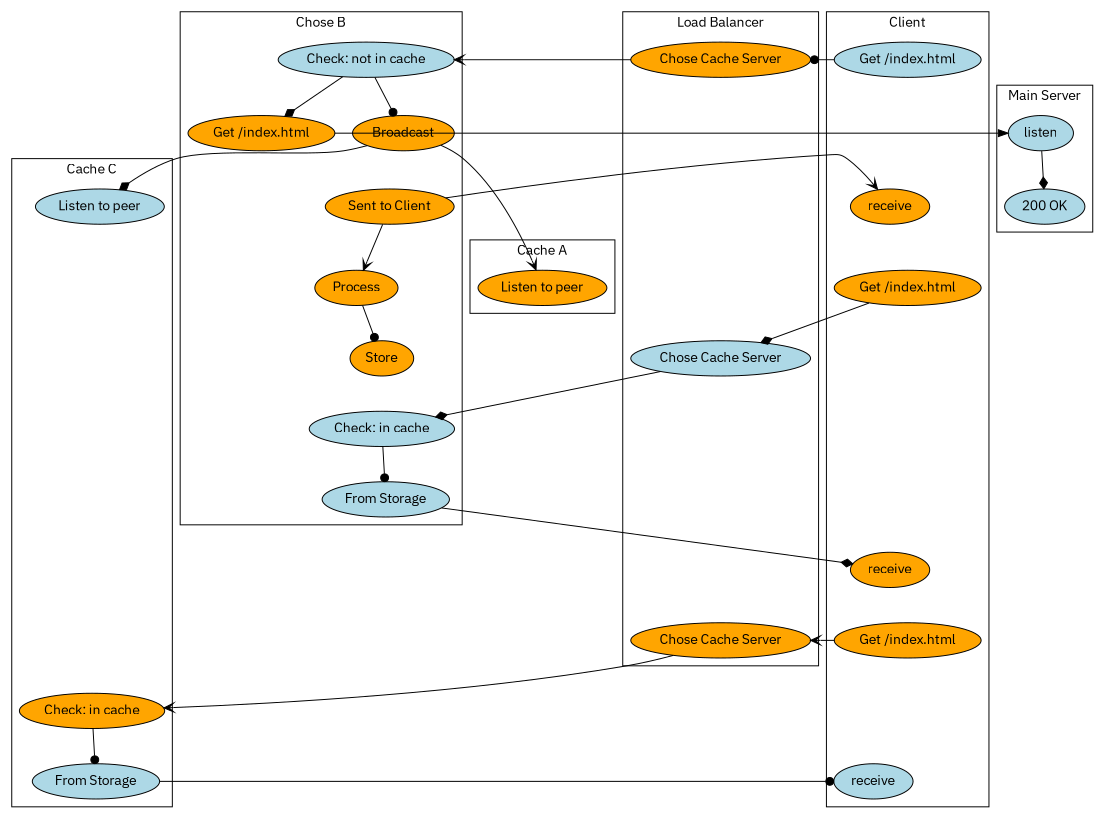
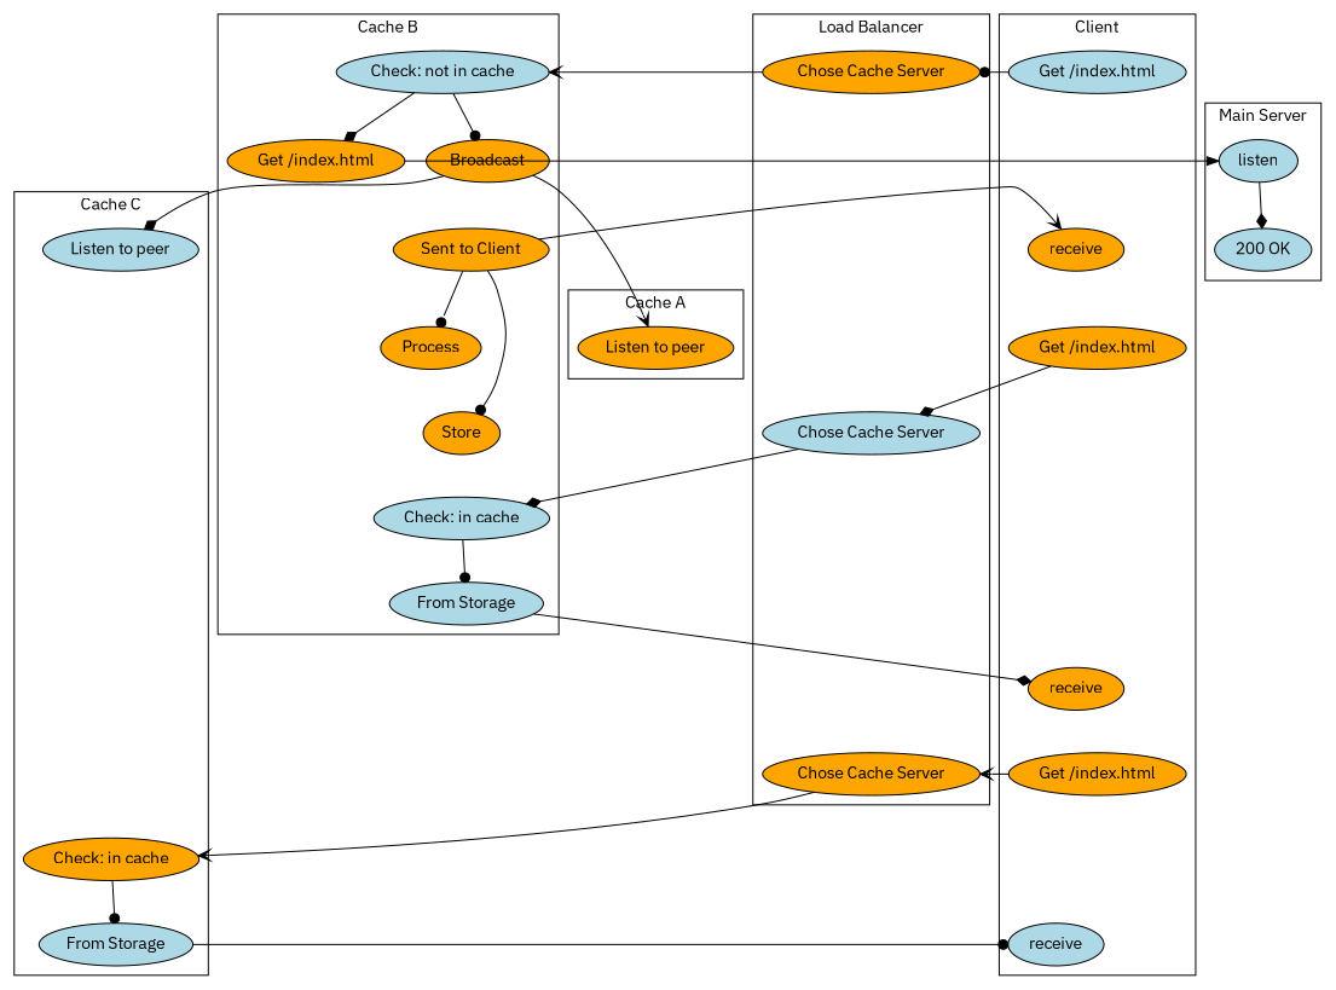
  digraph {
    fontname="IBM Plex Sans"
    newrank=true
    node [fillcolor=orange fontname="IBM Plex Sans" style=filled]
    edge [arrowhead=dot fontname="IBM Plex Sans"]
    n1 [fillcolor=lightblue label=receive]
    n2 [fillcolor=lightblue label="From Storage"]
    n3 [fillcolor=lightblue label="Get /index.html"]
    n4 [label="Chose Cache Server"]
    n5 [fillcolor=lightblue label="Check: not in cache"]
    n6 [label="Get /index.html"]
    n7 [fillcolor=lightblue label=listen]
    n8 [label=receive]
    n9 [label="Sent to Client"]
    n10 [fillcolor=lightblue label="200 OK"]
    n11 [label="Get /index.html"]
    n12 [label="Chose Cache Server"]
    n13 [label=Process]
    n14 [label="Listen to peer"]
    n15 [label="Get /index.html"]
    n16 [label=receive]
    n17 [fillcolor=lightblue label="Chose Cache Server"]
    n18 [label=Store]
    n19 [label=Broadcast]
    n20 [fillcolor=lightblue label="Check: in cache"]
    n21 [fillcolor=lightblue label="From Storage"]
    n22 [fillcolor=lightblue label="Listen to peer"]
    n23 [label="Check: in cache"]
    subgraph sub_1 {
      rank=same
      n1
      n2
    }
    subgraph sub_2 {
      rank=same
      n3
      n4
      n5
    }
    subgraph sub_3 {
      rank=same
      n6
      n7
    }
    subgraph sub_4 {
      rank=same
      n8
      n9
      n10
    }
    subgraph sub_5 {
      rank=same
      n11
      n12
    }
    subgraph sub_6 {
      rank=same
      n13
      n14
    }
    subgraph cluster_7 {
      label=Client
      n1
      n3
      n8
      n11
      n15
      n16
    }
    subgraph cluster_8 {
      label="Load Balancer"
      n4
      n12
      n17
    }
    subgraph cluster_9 {
-     label="Chose B"
+     label="Cache B"
      n5
      n6
      n9
      n13
      n18
      n19
      n20
      n21
    }
    subgraph cluster_10 {
      label="Cache A"
      n14
    }
    subgraph cluster_11 {
      label="Cache C"
      n2
      n22
      n23
    }
    subgraph cluster_12 {
      label="Main Server"
      n7
      n10
    }
    n2 -> n1
    n3 -> n4
    n4 -> n5 [arrowhead=vee]
    n5 -> n6 [arrowhead=diamond]
    n5 -> n19
    n6 -> n7 [arrowhead=""]
    n7 -> n10 [arrowhead=diamond]
    n8 -> n15 [color=transparent style=invis arrowhead=""]
    n9 -> n8 [arrowhead=vee]
-   n9 -> n13 [arrowhead=vee]
+   n9 -> n13
    n11 -> n12 [arrowhead=vee]
    n12 -> n23 [arrowhead=vee]
-   n13 -> n18
+   n9 -> n18
    n15 -> n17 [arrowhead=diamond]
    n16 -> n11 [color=transparent style=invis arrowhead=""]
    n17 -> n20 [arrowhead=diamond]
    n18 -> n20 [color=transparent style=invis arrowhead=""]
    n19 -> n14 [arrowhead=vee]
    n19 -> n22 [arrowhead=diamond]
    n20 -> n21
    n21 -> n16 [arrowhead=diamond]
    n23 -> n2
  }
